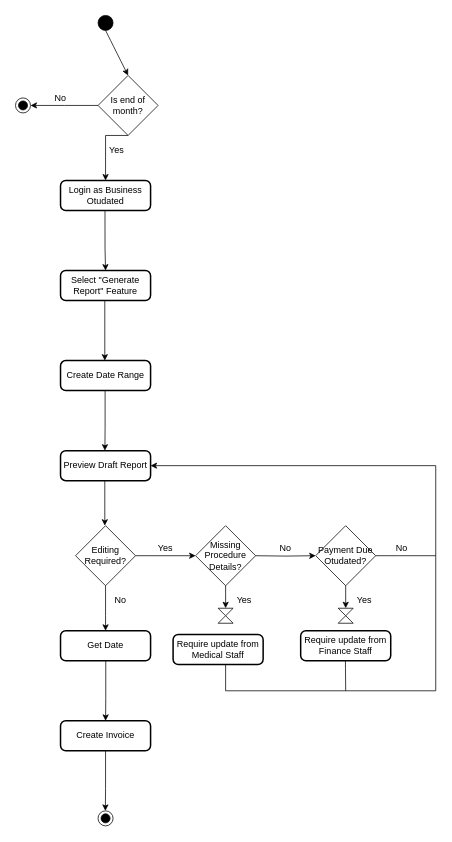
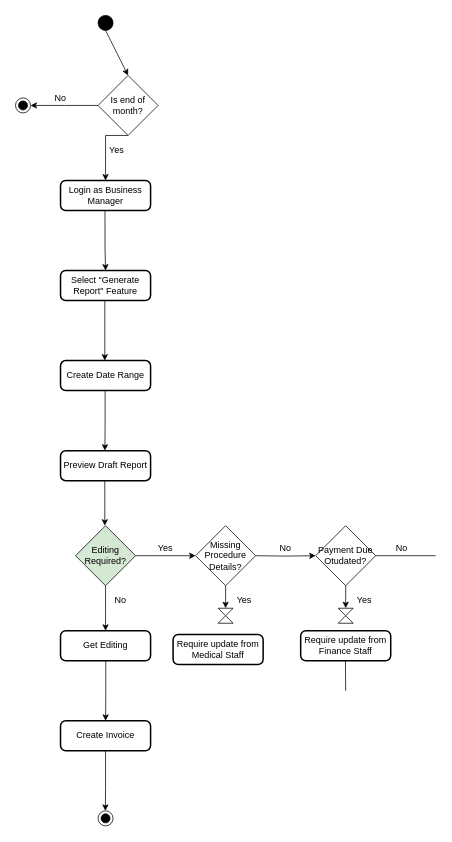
  <mxCell id="0" />
  <mxCell id="1" parent="0" />
  <mxCell id="2" value="" style="ellipse;fillColor=strokeColor;" parent="1" vertex="1"><mxGeometry x="130" width="20" height="20" as="geometry" y="20" /></mxCell>
  <mxCell id="3" value="" style="curved=1;startArrow=none;;entryX=0.5;entryY=0;entryDx=0;entryDy=0;exitX=0.5;exitY=1;exitDx=0;exitDy=0;" parent="1" source="2" target="6" edge="1"><mxGeometry relative="1" as="geometry"><Array as="points" /><mxPoint x="140" y="80" as="targetPoint" /><mxPoint x="140" y="10" as="sourcePoint" /></mxGeometry></mxCell>
  <mxCell id="4" value="No" style="text;html=1;align=center;verticalAlign=middle;whiteSpace=wrap;rounded=0;" parent="1" vertex="1"><mxGeometry x="60" y="120" width="40" height="20" as="geometry" /></mxCell>
  <mxCell id="5" value="" style="startArrow=none;;exitX=0.5;exitY=1;exitDx=0;exitDy=0;edgeStyle=orthogonalEdgeStyle;rounded=0;curved=0;endArrow=classic;endFill=1;startFill=0;" parent="1" source="6" edge="1"><mxGeometry relative="1" as="geometry"><Array as="points"><mxPoint x="140" y="230" /><mxPoint x="140" y="230" /></Array><mxPoint x="380" y="40" as="sourcePoint" /><mxPoint x="140" y="240" as="targetPoint" /></mxGeometry></mxCell>
  <mxCell id="6" value="Is end of month?" style="rhombus;whiteSpace=wrap;html=1;" parent="1" vertex="1"><mxGeometry x="130" y="100" width="80" height="80" as="geometry" /></mxCell>
  <mxCell id="7" value="" style="startArrow=none;;exitX=0;exitY=0.5;exitDx=0;exitDy=0;edgeStyle=orthogonalEdgeStyle;rounded=0;curved=0;endArrow=classic;endFill=1;startFill=0;" parent="1" source="6" edge="1"><mxGeometry relative="1" as="geometry"><Array as="points" /><mxPoint x="150" y="190" as="sourcePoint" /><mxPoint x="40" y="140" as="targetPoint" /></mxGeometry></mxCell>
- <mxCell id="8" value="Login as Business Otudated" style="rounded=1;absoluteArcSize=1;arcSize=14;whiteSpace=wrap;strokeWidth=2;" parent="1" vertex="1"><mxGeometry x="80" y="240" width="120" height="40" as="geometry" /></mxCell>
+ <mxCell id="8" value="Login as Business Manager" style="rounded=1;absoluteArcSize=1;arcSize=14;whiteSpace=wrap;strokeWidth=2;" parent="1" vertex="1"><mxGeometry x="80" y="240" width="120" height="40" as="geometry" /></mxCell>
  <mxCell id="9" value="Yes" style="text;html=1;align=center;verticalAlign=middle;whiteSpace=wrap;rounded=0;" parent="1" vertex="1"><mxGeometry x="140" y="190" width="30" height="20" as="geometry" /></mxCell>
- <mxCell id="10" value="Editing Required?" style="rhombus;whiteSpace=wrap;html=1;" parent="1" vertex="1"><mxGeometry x="100" y="700" width="80" height="80" as="geometry" /></mxCell>
+ <mxCell id="10" value="Editing Required?" style="rhombus;whiteSpace=wrap;html=1;fillColor=#d5e8d4;" parent="1" vertex="1"><mxGeometry x="100" y="700" width="80" height="80" as="geometry" /></mxCell>
  <mxCell id="11" value="No" style="text;html=1;align=center;verticalAlign=middle;whiteSpace=wrap;rounded=0;" parent="1" vertex="1"><mxGeometry x="140" y="790" width="40" height="20" as="geometry" /></mxCell>
  <mxCell id="12" value="Missing Procedure Details?" style="rhombus;whiteSpace=wrap;html=1;" parent="1" vertex="1"><mxGeometry x="260" y="700" width="80" height="80" as="geometry" /></mxCell>
  <mxCell id="13" value="" style="startArrow=none;;exitX=0.5;exitY=1;exitDx=0;exitDy=0;edgeStyle=orthogonalEdgeStyle;rounded=0;curved=0;endArrow=classic;endFill=1;startFill=0;" parent="1" edge="1"><mxGeometry relative="1" as="geometry"><Array as="points"><mxPoint x="300" y="790" /><mxPoint x="300" y="790" /></Array><mxPoint x="300" y="779.97" as="sourcePoint" /><mxPoint x="300" y="809.97" as="targetPoint" /></mxGeometry></mxCell>
  <mxCell id="14" value="Yes" style="text;html=1;align=center;verticalAlign=middle;whiteSpace=wrap;rounded=0;" parent="1" vertex="1"><mxGeometry x="310" y="790" width="30" height="20" as="geometry" /></mxCell>
  <mxCell id="15" value="" style="startArrow=none;;exitX=0.5;exitY=1;exitDx=0;exitDy=0;edgeStyle=orthogonalEdgeStyle;rounded=0;curved=0;endArrow=classic;endFill=1;startFill=0;entryX=0.5;entryY=0;entryDx=0;entryDy=0;" parent="1" edge="1" target="26"><mxGeometry relative="1" as="geometry"><Array as="points"><mxPoint x="139" y="330" /></Array><mxPoint x="139.26" y="280.02" as="sourcePoint" /><mxPoint x="100" y="340" as="targetPoint" /></mxGeometry></mxCell>
  <mxCell id="16" value="Preview Draft Report" style="rounded=1;absoluteArcSize=1;arcSize=14;whiteSpace=wrap;strokeWidth=2;" parent="1" vertex="1"><mxGeometry x="80" y="600" width="120" height="40" as="geometry" /></mxCell>
  <mxCell id="17" value="" style="ellipse;shape=endState;fillColor=strokeColor;" parent="1" vertex="1"><mxGeometry x="130" y="1080" width="20" height="20" as="geometry" /></mxCell>
  <mxCell id="18" value="" style="startArrow=none;;edgeStyle=orthogonalEdgeStyle;rounded=0;curved=0;endArrow=classic;endFill=1;exitX=0.5;exitY=1;exitDx=0;exitDy=0;" parent="1" edge="1"><mxGeometry relative="1" as="geometry"><Array as="points"><mxPoint x="140" y="820" /><mxPoint x="140" y="820" /></Array><mxPoint x="140" y="780" as="sourcePoint" /><mxPoint x="140" y="840" as="targetPoint" /></mxGeometry></mxCell>
  <mxCell id="19" value="" style="startArrow=none;;exitX=0.5;exitY=1;exitDx=0;exitDy=0;edgeStyle=orthogonalEdgeStyle;rounded=0;curved=0;endArrow=classic;endFill=1;startFill=0;" parent="1" edge="1"><mxGeometry relative="1" as="geometry"><Array as="points"><mxPoint x="140" y="700" /></Array><mxPoint x="139.39" y="640.02" as="sourcePoint" /><mxPoint x="139" y="700" as="targetPoint" /></mxGeometry></mxCell>
- <mxCell id="20" value="" style="startArrow=none;;edgeStyle=orthogonalEdgeStyle;rounded=0;curved=0;endArrow=classic;endFill=1;entryX=1;entryY=0.5;entryDx=0;entryDy=0;exitX=0.5;exitY=1;exitDx=0;exitDy=0;" parent="1" edge="1" target="16" source="33"><mxGeometry relative="1" as="geometry"><Array as="points"><mxPoint x="300" y="920" /><mxPoint x="580" y="920" /><mxPoint x="580" y="620" /></Array><mxPoint x="300" y="1020" as="sourcePoint" /><mxPoint x="300" y="979.99" as="targetPoint" /></mxGeometry></mxCell>
  <mxCell id="21" value="" style="ellipse;shape=endState;fillColor=strokeColor;" vertex="1" parent="1"><mxGeometry x="20" y="130" width="20" height="20" as="geometry" /></mxCell>
  <mxCell id="22" value="Create Date Range" style="rounded=1;absoluteArcSize=1;arcSize=14;whiteSpace=wrap;strokeWidth=2;" vertex="1" parent="1"><mxGeometry x="80" y="480" width="120" height="40" as="geometry" /></mxCell>
  <mxCell id="23" value="" style="startArrow=none;;exitX=0.5;exitY=1;exitDx=0;exitDy=0;edgeStyle=orthogonalEdgeStyle;rounded=0;curved=0;endArrow=classic;endFill=1;startFill=0;" edge="1" parent="1"><mxGeometry relative="1" as="geometry"><Array as="points"><mxPoint x="140" y="570" /><mxPoint x="140" y="570" /></Array><mxPoint x="139.39" y="520.02" as="sourcePoint" /><mxPoint x="139.13" y="600.01" as="targetPoint" /></mxGeometry></mxCell>
  <mxCell id="24" value="Yes" style="text;html=1;align=center;verticalAlign=middle;whiteSpace=wrap;rounded=0;" vertex="1" parent="1"><mxGeometry x="200" y="720" width="40" height="20" as="geometry" /></mxCell>
  <mxCell id="25" value="" style="startArrow=none;;exitX=1;exitY=0.5;exitDx=0;exitDy=0;edgeStyle=orthogonalEdgeStyle;rounded=0;curved=0;endArrow=classic;endFill=1;startFill=0;entryX=0;entryY=0.5;entryDx=0;entryDy=0;" edge="1" parent="1"><mxGeometry relative="1" as="geometry"><Array as="points" /><mxPoint x="180" y="740.01" as="sourcePoint" /><mxPoint x="260" y="740.02" as="targetPoint" /></mxGeometry></mxCell>
  <mxCell id="26" value="Select &quot;Generate Report&quot; Feature" style="rounded=1;absoluteArcSize=1;arcSize=14;whiteSpace=wrap;strokeWidth=2;" vertex="1" parent="1"><mxGeometry x="80" y="360" width="120" height="40" as="geometry" /></mxCell>
  <mxCell id="27" value="" style="startArrow=none;;exitX=0.5;exitY=1;exitDx=0;exitDy=0;edgeStyle=orthogonalEdgeStyle;rounded=0;curved=0;endArrow=classic;endFill=1;startFill=0;" edge="1" parent="1"><mxGeometry relative="1" as="geometry"><Array as="points"><mxPoint x="140" y="480" /></Array><mxPoint x="139.26" y="400.02" as="sourcePoint" /><mxPoint x="139" y="480.01" as="targetPoint" /></mxGeometry></mxCell>
  <mxCell id="28" value="No" style="text;html=1;align=center;verticalAlign=middle;whiteSpace=wrap;rounded=0;" vertex="1" parent="1"><mxGeometry x="360" y="720" width="40" height="20" as="geometry" /></mxCell>
  <mxCell id="29" value="" style="startArrow=none;;exitX=1;exitY=0.5;exitDx=0;exitDy=0;edgeStyle=orthogonalEdgeStyle;rounded=0;curved=0;endArrow=classic;endFill=1;startFill=0;entryX=0;entryY=0.5;entryDx=0;entryDy=0;" edge="1" parent="1" target="30"><mxGeometry relative="1" as="geometry"><Array as="points" /><mxPoint x="340" y="740.02" as="sourcePoint" /><mxPoint x="400" y="740.02" as="targetPoint" /></mxGeometry></mxCell>
  <mxCell id="30" value="Payment Due Otudated?" style="rhombus;whiteSpace=wrap;html=1;" vertex="1" parent="1"><mxGeometry x="420" y="700" width="80" height="80" as="geometry" /></mxCell>
  <mxCell id="31" value="No" style="text;html=1;align=center;verticalAlign=middle;whiteSpace=wrap;rounded=0;" vertex="1" parent="1"><mxGeometry x="510" y="720" width="50" height="20" as="geometry" /></mxCell>
  <mxCell id="32" value="" style="startArrow=none;;exitX=1;exitY=0.5;exitDx=0;exitDy=0;edgeStyle=orthogonalEdgeStyle;rounded=0;curved=0;endArrow=none;endFill=0;startFill=0;" edge="1" parent="1"><mxGeometry relative="1" as="geometry"><Array as="points"><mxPoint x="530" y="740" /><mxPoint x="530" y="740" /></Array><mxPoint x="500" y="740.01" as="sourcePoint" /><mxPoint x="580" y="740" as="targetPoint" /></mxGeometry></mxCell>
  <mxCell id="33" value="Require update from Medical Staff" style="rounded=1;absoluteArcSize=1;arcSize=14;whiteSpace=wrap;strokeWidth=2;" vertex="1" parent="1"><mxGeometry x="230" y="845" width="120" height="40" as="geometry" /></mxCell>
  <mxCell id="34" value="" style="shape=collate;html=1;" vertex="1" parent="1"><mxGeometry x="290" y="810" width="20" height="20" as="geometry" /></mxCell>
  <mxCell id="35" value="" style="startArrow=none;;exitX=0.5;exitY=1;exitDx=0;exitDy=0;edgeStyle=orthogonalEdgeStyle;rounded=0;curved=0;endArrow=classic;endFill=1;startFill=0;" edge="1" parent="1"><mxGeometry relative="1" as="geometry"><Array as="points"><mxPoint x="460" y="790" /><mxPoint x="460" y="790" /></Array><mxPoint x="460" y="779.97" as="sourcePoint" /><mxPoint x="460" y="809.97" as="targetPoint" /></mxGeometry></mxCell>
  <mxCell id="36" value="Yes" style="text;html=1;align=center;verticalAlign=middle;whiteSpace=wrap;rounded=0;" vertex="1" parent="1"><mxGeometry x="470" y="790" width="30" height="20" as="geometry" /></mxCell>
  <mxCell id="37" value="Require update from Finance Staff" style="rounded=1;absoluteArcSize=1;arcSize=14;whiteSpace=wrap;strokeWidth=2;" vertex="1" parent="1"><mxGeometry x="400" y="840" width="120" height="40" as="geometry" /></mxCell>
  <mxCell id="38" value="" style="shape=collate;html=1;" vertex="1" parent="1"><mxGeometry x="450" y="810" width="20" height="20" as="geometry" /></mxCell>
  <mxCell id="39" value="" style="startArrow=none;;exitX=0.5;exitY=1;exitDx=0;exitDy=0;edgeStyle=orthogonalEdgeStyle;rounded=0;curved=0;endArrow=none;endFill=0;startFill=0;" edge="1" parent="1"><mxGeometry relative="1" as="geometry"><Array as="points"><mxPoint x="460" y="890" /><mxPoint x="460" y="890" /></Array><mxPoint x="459.66" y="880" as="sourcePoint" /><mxPoint x="460" y="920" as="targetPoint" /></mxGeometry></mxCell>
  <mxCell id="40" value="Create Invoice" style="rounded=1;absoluteArcSize=1;arcSize=14;whiteSpace=wrap;strokeWidth=2;" vertex="1" parent="1"><mxGeometry x="80" y="960" width="120" height="40" as="geometry" /></mxCell>
  <mxCell id="41" value="" style="startArrow=none;;exitX=0.5;exitY=1;exitDx=0;exitDy=0;edgeStyle=orthogonalEdgeStyle;rounded=0;curved=0;endArrow=classic;endFill=1;startFill=0;" edge="1" parent="1"><mxGeometry relative="1" as="geometry"><Array as="points"><mxPoint x="140" y="1050" /><mxPoint x="140" y="1050" /></Array><mxPoint x="140" y="1000.01" as="sourcePoint" /><mxPoint x="139.74" y="1080" as="targetPoint" /></mxGeometry></mxCell>
- <mxCell id="42" value="Get Date" style="rounded=1;absoluteArcSize=1;arcSize=14;whiteSpace=wrap;strokeWidth=2;" vertex="1" parent="1"><mxGeometry x="80" y="840" width="120" height="40" as="geometry" /></mxCell>
+ <mxCell id="42" value="Get Editing" style="rounded=1;absoluteArcSize=1;arcSize=14;whiteSpace=wrap;strokeWidth=2;" vertex="1" parent="1"><mxGeometry x="80" y="840" width="120" height="40" as="geometry" /></mxCell>
  <mxCell id="43" value="" style="startArrow=none;;exitX=0.5;exitY=1;exitDx=0;exitDy=0;edgeStyle=orthogonalEdgeStyle;rounded=0;curved=0;endArrow=classic;endFill=1;startFill=0;" edge="1" parent="1"><mxGeometry relative="1" as="geometry"><Array as="points"><mxPoint x="140" y="930" /><mxPoint x="140" y="930" /></Array><mxPoint x="140.3" y="880.01" as="sourcePoint" /><mxPoint x="140.04" y="960" as="targetPoint" /></mxGeometry></mxCell>
